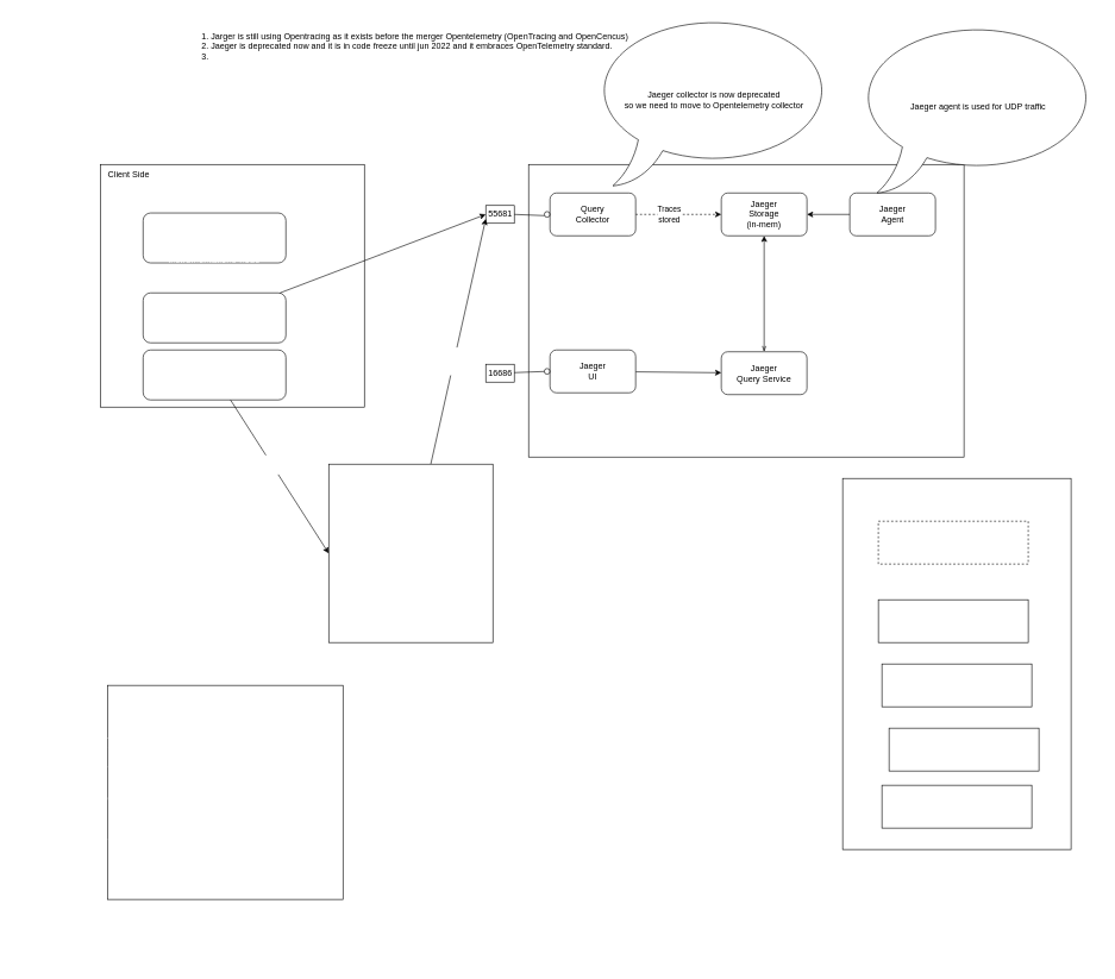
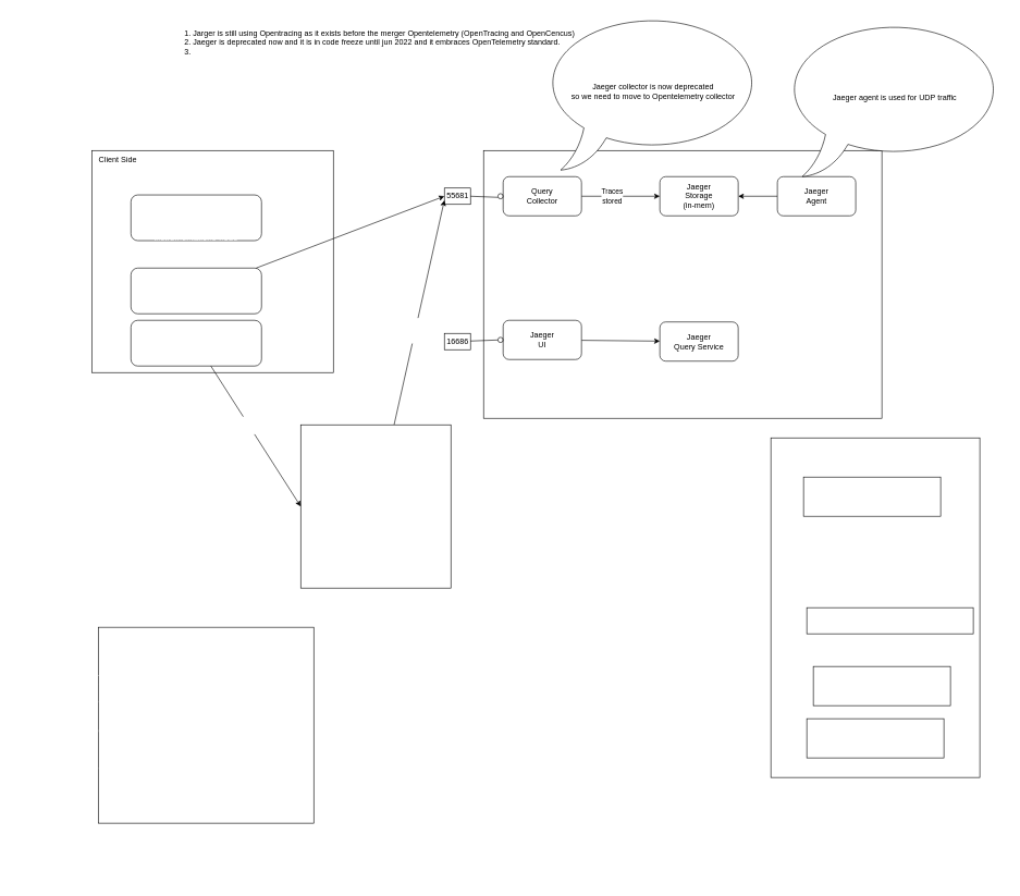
  <mxCell id="0" />
  <mxCell id="1" parent="0" />
  <mxCell id="2" value="" style="rounded=0;whiteSpace=wrap;html=1;" vertex="1" parent="1"><mxGeometry x="740" y="230" width="610" height="410" as="geometry" /></mxCell>
- <mxCell id="3" style="edgeStyle=none;html=1;entryX=0;entryY=0.5;entryDx=0;entryDy=0;dashed=1;" edge="1" parent="1" source="5" target="8"><mxGeometry relative="1" as="geometry" /></mxCell>
+ <mxCell id="3" style="edgeStyle=none;html=1;entryX=0;entryY=0.5;entryDx=0;entryDy=0;" edge="1" parent="1" source="5" target="8"><mxGeometry relative="1" as="geometry" /></mxCell>
  <mxCell id="4" value="Traces&lt;br&gt;stored" style="edgeLabel;html=1;align=center;verticalAlign=middle;resizable=0;points=[];" vertex="1" connectable="0" parent="3"><mxGeometry x="-0.24" y="1" relative="1" as="geometry"><mxPoint as="offset" /></mxGeometry></mxCell>
  <mxCell id="5" value="Query&lt;br&gt;Collector" style="rounded=1;whiteSpace=wrap;html=1;" vertex="1" parent="1"><mxGeometry x="770" y="270" width="120" height="60" as="geometry" /></mxCell>
  <mxCell id="6" style="edgeStyle=none;html=1;entryX=1;entryY=0.5;entryDx=0;entryDy=0;fontColor=#FFFFFF;startArrow=none;startFill=0;" edge="1" parent="1" source="7" target="8"><mxGeometry relative="1" as="geometry" /></mxCell>
  <mxCell id="7" value="Jaeger&lt;br&gt;Agent" style="rounded=1;whiteSpace=wrap;html=1;" vertex="1" parent="1"><mxGeometry x="1190" y="270" width="120" height="60" as="geometry" /></mxCell>
  <mxCell id="8" value="Jaeger&lt;br&gt;Storage&lt;br&gt;(in-mem)" style="rounded=1;whiteSpace=wrap;html=1;" vertex="1" parent="1"><mxGeometry x="1010" y="270" width="120" height="60" as="geometry" /></mxCell>
- <mxCell id="9" style="edgeStyle=none;html=1;entryX=0.5;entryY=1;entryDx=0;entryDy=0;startArrow=openThin;startFill=0;" edge="1" parent="1" source="10" target="8"><mxGeometry relative="1" as="geometry" /></mxCell>
  <mxCell id="10" value="Jaeger&lt;br&gt;Query Service" style="rounded=1;whiteSpace=wrap;html=1;" vertex="1" parent="1"><mxGeometry x="1010" y="492.5" width="120" height="60" as="geometry" /></mxCell>
  <mxCell id="11" style="edgeStyle=none;html=1;startArrow=none;startFill=0;" edge="1" parent="1" source="12" target="10"><mxGeometry relative="1" as="geometry" /></mxCell>
  <mxCell id="12" value="Jaeger&lt;br&gt;UI" style="rounded=1;whiteSpace=wrap;html=1;" vertex="1" parent="1"><mxGeometry x="770" y="490" width="120" height="60" as="geometry" /></mxCell>
  <mxCell id="13" value="16686" style="html=1;rounded=0;" vertex="1" parent="1"><mxGeometry x="680" y="510" width="40" height="25" as="geometry" /></mxCell>
  <mxCell id="14" value="" style="endArrow=none;html=1;rounded=0;align=center;verticalAlign=top;endFill=0;labelBackgroundColor=none;endSize=2;" edge="1" source="13" target="15" parent="1"><mxGeometry relative="1" as="geometry" /></mxCell>
  <mxCell id="15" value="" style="ellipse;html=1;fontSize=11;align=center;fillColor=none;points=[];aspect=fixed;resizable=0;verticalAlign=bottom;labelPosition=center;verticalLabelPosition=top;flipH=1;" vertex="1" parent="1"><mxGeometry x="762" y="516" width="8" height="8" as="geometry" /></mxCell>
  <mxCell id="16" value="55681" style="html=1;rounded=0;" vertex="1" parent="1"><mxGeometry x="680" y="287.5" width="40" height="25" as="geometry" /></mxCell>
  <mxCell id="17" value="" style="endArrow=none;html=1;rounded=0;align=center;verticalAlign=top;endFill=0;labelBackgroundColor=none;endSize=2;entryX=0.975;entryY=0.712;entryDx=0;entryDy=0;entryPerimeter=0;exitX=1;exitY=0.5;exitDx=0;exitDy=0;" edge="1" parent="1" target="18" source="16"><mxGeometry relative="1" as="geometry"><mxPoint x="600" y="140" as="sourcePoint" /><mxPoint x="610" y="270" as="targetPoint" /></mxGeometry></mxCell>
  <mxCell id="18" value="" style="ellipse;html=1;fontSize=11;align=center;fillColor=none;points=[];aspect=fixed;resizable=0;verticalAlign=bottom;labelPosition=center;verticalLabelPosition=top;flipH=1;" vertex="1" parent="1"><mxGeometry x="762" y="296" width="8" height="8" as="geometry" /></mxCell>
  <mxCell id="19" value="1. Jarger is still using Opentracing as it exists before the merger Opentelemetry (OpenTracing and OpenCencus)&lt;br&gt;2. Jaeger is deprecated now and it is in code freeze until jun 2022 and it embraces OpenTelemetry standard.&lt;br&gt;3.&amp;nbsp;" style="text;html=1;strokeColor=none;fillColor=none;align=left;verticalAlign=middle;whiteSpace=wrap;rounded=0;" vertex="1" parent="1"><mxGeometry x="280" y="50" width="740" height="30" as="geometry" /></mxCell>
  <mxCell id="20" value="Jaeger collector is now deprecated &lt;br&gt;so we need to move to Opentelemetry collector" style="whiteSpace=wrap;html=1;shape=mxgraph.basic.oval_callout" vertex="1" parent="1"><mxGeometry x="830" y="20" width="340" height="240" as="geometry" /></mxCell>
  <mxCell id="21" value="Jaeger agent is used for UDP traffic" style="whiteSpace=wrap;html=1;shape=mxgraph.basic.oval_callout" vertex="1" parent="1"><mxGeometry x="1200" y="30" width="340" height="240" as="geometry" /></mxCell>
  <mxCell id="22" value="" style="group" vertex="1" connectable="0" parent="1"><mxGeometry x="140" y="230" width="370" height="340" as="geometry" /></mxCell>
  <mxCell id="23" value="" style="rounded=0;whiteSpace=wrap;html=1;" vertex="1" parent="22"><mxGeometry width="370" height="340" as="geometry" /></mxCell>
  <mxCell id="24" value="Client Side" style="text;html=1;strokeColor=none;fillColor=none;align=center;verticalAlign=middle;whiteSpace=wrap;rounded=0;" vertex="1" parent="22"><mxGeometry x="-20" y="-20" width="120" height="68" as="geometry" /></mxCell>
  <mxCell id="25" value="&lt;p class=&quot;p1&quot; style=&quot;margin: 0px ; font-stretch: normal ; font-size: 13px ; line-height: normal ; font-family: &amp;#34;helvetica neue&amp;#34;&quot;&gt;&lt;font color=&quot;#ffffff&quot;&gt;@opentelemetry/api&lt;/font&gt;&lt;/p&gt;&lt;p class=&quot;p1&quot; style=&quot;margin: 0px ; font-stretch: normal ; font-size: 13px ; line-height: normal ; font-family: &amp;#34;helvetica neue&amp;#34;&quot;&gt;&lt;font color=&quot;#ffffff&quot;&gt;@opentelemetry/sdk-node&lt;/font&gt;&lt;/p&gt;&lt;p class=&quot;p1&quot; style=&quot;margin: 0px ; font-stretch: normal ; font-size: 13px ; line-height: normal ; font-family: &amp;#34;helvetica neue&amp;#34;&quot;&gt;&lt;font color=&quot;#ffffff&quot;&gt;@opentelemetry/auto-instrumentations-node&lt;/font&gt;&lt;/p&gt;" style="rounded=1;whiteSpace=wrap;html=1;" vertex="1" parent="22"><mxGeometry x="60" y="68" width="200" height="70" as="geometry" /></mxCell>
  <mxCell id="26" value="&lt;p class=&quot;p1&quot; style=&quot;margin: 0px ; font-stretch: normal ; font-size: 13px ; line-height: normal ; font-family: &amp;#34;helvetica neue&amp;#34;&quot;&gt;&lt;font color=&quot;#ffffff&quot;&gt;Jaeger Exporter&lt;/font&gt;&lt;/p&gt;" style="rounded=1;whiteSpace=wrap;html=1;" vertex="1" parent="22"><mxGeometry x="60" y="180" width="200" height="70" as="geometry" /></mxCell>
  <mxCell id="27" value="&lt;p class=&quot;p1&quot; style=&quot;margin: 0px ; font-stretch: normal ; font-size: 13px ; line-height: normal ; font-family: &amp;#34;helvetica neue&amp;#34;&quot;&gt;&lt;font color=&quot;#ffffff&quot;&gt;Opentelemetry Exporter&lt;/font&gt;&lt;/p&gt;" style="rounded=1;whiteSpace=wrap;html=1;" vertex="1" parent="22"><mxGeometry x="60" y="260" width="200" height="70" as="geometry" /></mxCell>
  <mxCell id="28" style="edgeStyle=none;html=1;fontColor=#FFFFFF;startArrow=none;startFill=0;" edge="1" parent="1" source="26"><mxGeometry relative="1" as="geometry"><mxPoint x="680" y="300" as="targetPoint" /></mxGeometry></mxCell>
  <mxCell id="29" style="edgeStyle=none;html=1;entryX=0;entryY=0.75;entryDx=0;entryDy=0;fontColor=#FFFFFF;startArrow=none;startFill=0;" edge="1" parent="1" source="31" target="16"><mxGeometry relative="1" as="geometry" /></mxCell>
  <mxCell id="30" value="Jaeger&lt;br&gt;compatible&amp;nbsp;&lt;br&gt;format" style="edgeLabel;html=1;align=center;verticalAlign=middle;resizable=0;points=[];fontColor=#FFFFFF;" vertex="1" connectable="0" parent="29"><mxGeometry x="-0.162" y="1" relative="1" as="geometry"><mxPoint as="offset" /></mxGeometry></mxCell>
  <mxCell id="31" value="Opentelemetry&lt;br&gt;Collector" style="rounded=0;whiteSpace=wrap;html=1;fontColor=#FFFFFF;" vertex="1" parent="1"><mxGeometry x="460" y="650" width="230" height="250" as="geometry" /></mxCell>
  <mxCell id="32" style="edgeStyle=none;html=1;entryX=0;entryY=0.5;entryDx=0;entryDy=0;fontColor=#FFFFFF;startArrow=none;startFill=0;" edge="1" parent="1" source="27" target="31"><mxGeometry relative="1" as="geometry" /></mxCell>
  <mxCell id="33" value="OTLP&amp;nbsp;&lt;br&gt;Protocol" style="edgeLabel;html=1;align=center;verticalAlign=middle;resizable=0;points=[];fontColor=#FFFFFF;" vertex="1" connectable="0" parent="32"><mxGeometry x="-0.156" relative="1" as="geometry"><mxPoint as="offset" /></mxGeometry></mxCell>
  <mxCell id="34" value="&lt;div style=&quot;text-align: left&quot;&gt;&lt;span&gt;Azure Monitor&lt;/span&gt;&lt;/div&gt;&lt;div style=&quot;text-align: left&quot;&gt;&lt;span&gt;(Azure Monitor Opentelemetry exporter)&lt;/span&gt;&lt;/div&gt;&lt;div style=&quot;text-align: left&quot;&gt;&lt;span&gt;Manual Instrumentation&lt;/span&gt;&lt;/div&gt;&lt;div style=&quot;text-align: left&quot;&gt;&lt;span&gt;Only Traces at the moment&lt;/span&gt;&lt;/div&gt;&lt;div style=&quot;text-align: left&quot;&gt;&lt;span&gt;Deployment Strategies&lt;/span&gt;&lt;/div&gt;&lt;div style=&quot;text-align: left&quot;&gt;&lt;span&gt;&amp;nbsp; &amp;nbsp;Direct -&amp;nbsp;&lt;/span&gt;&lt;span style=&quot;font-family: &amp;#34;segoe ui&amp;#34; , &amp;#34;segoeui&amp;#34; , &amp;#34;helvetica neue&amp;#34; , &amp;#34;helvetica&amp;#34; , &amp;#34;arial&amp;#34; , sans-serif&quot;&gt;A direct exporter sends telemetry in-process (from the application’s code) directly to Azure Monitor’s ingestion endpoint.&lt;/span&gt;&lt;/div&gt;&lt;div style=&quot;text-align: left&quot;&gt;&lt;span style=&quot;font-family: &amp;#34;segoe ui&amp;#34; , &amp;#34;segoeui&amp;#34; , &amp;#34;helvetica neue&amp;#34; , &amp;#34;helvetica&amp;#34; , &amp;#34;arial&amp;#34; , sans-serif&quot;&gt;&amp;nbsp;&amp;nbsp;&lt;/span&gt;&lt;/div&gt;&lt;div style=&quot;text-align: left&quot;&gt;&lt;span style=&quot;font-family: &amp;#34;segoe ui&amp;#34; , &amp;#34;segoeui&amp;#34; , &amp;#34;helvetica neue&amp;#34; , &amp;#34;helvetica&amp;#34; , &amp;#34;arial&amp;#34; , sans-serif&quot;&gt;&amp;nbsp; Agent Based - Opentelemetry Collector can be used as an agent in this case.&amp;nbsp;&lt;/span&gt;&lt;/div&gt;&lt;div style=&quot;text-align: left&quot;&gt;&lt;span style=&quot;font-family: &amp;#34;segoe ui&amp;#34; , &amp;#34;segoeui&amp;#34; , &amp;#34;helvetica neue&amp;#34; , &amp;#34;helvetica&amp;#34; , &amp;#34;arial&amp;#34; , sans-serif&quot;&gt;&amp;nbsp; &amp;nbsp;&lt;/span&gt;&lt;/div&gt;" style="rounded=0;whiteSpace=wrap;html=1;fontColor=#FFFFFF;" vertex="1" parent="1"><mxGeometry x="150" y="960" width="330" height="300" as="geometry" /></mxCell>
  <mxCell id="35" value="" style="rounded=0;whiteSpace=wrap;html=1;fontColor=#FFFFFF;" vertex="1" parent="1"><mxGeometry x="1180" y="670" width="320" height="520" as="geometry" /></mxCell>
  <mxCell id="36" value="Observability Platform" style="text;html=1;align=center;verticalAlign=middle;resizable=0;points=[];autosize=1;strokeColor=none;fillColor=none;fontColor=#FFFFFF;" vertex="1" parent="1"><mxGeometry x="1190" y="680" width="130" height="20" as="geometry" /></mxCell>
- <mxCell id="37" value="Prometheus" style="rounded=0;whiteSpace=wrap;html=1;fontColor=#FFFFFF;dashed=1;" vertex="1" parent="1"><mxGeometry x="1230" y="730" width="210" height="60" as="geometry" /></mxCell>
- <mxCell id="38" value="Datadog" style="rounded=0;whiteSpace=wrap;html=1;fontColor=#FFFFFF;" vertex="1" parent="1"><mxGeometry x="1230" y="840" width="210" height="60" as="geometry" /></mxCell>
- <mxCell id="39" value="Elastic" style="rounded=0;whiteSpace=wrap;html=1;fontColor=#FFFFFF;" vertex="1" parent="1"><mxGeometry x="1235" y="930" width="210" height="60" as="geometry" /></mxCell>
+ <mxCell id="37" value="Prometheus" style="rounded=0;whiteSpace=wrap;html=1;fontColor=#FFFFFF;" vertex="1" parent="1"><mxGeometry x="1230" y="730" width="210" height="60" as="geometry" /></mxCell>
+ <mxCell id="39" value="Elastic" style="rounded=0;whiteSpace=wrap;html=1;fontColor=#FFFFFF;" vertex="1" parent="1"><mxGeometry x="1235" y="930" width="255" height="40" as="geometry" /></mxCell>
  <mxCell id="40" value="New Relic" style="rounded=0;whiteSpace=wrap;html=1;fontColor=#FFFFFF;" vertex="1" parent="1"><mxGeometry x="1245" y="1020" width="210" height="60" as="geometry" /></mxCell>
  <mxCell id="41" value="Honeycomb" style="rounded=0;whiteSpace=wrap;html=1;fontColor=#FFFFFF;" vertex="1" parent="1"><mxGeometry x="1235" y="1100" width="210" height="60" as="geometry" /></mxCell>
  <mxCell id="42" value="&lt;br&gt;&lt;p class=&quot;p2&quot; style=&quot;margin: 0px ; font-stretch: normal ; font-size: 13px ; line-height: normal ; font-family: &amp;#34;helvetica neue&amp;#34;&quot;&gt;Telemetry data out of Lambda you'd need a lambda extension.&amp;nbsp;&amp;nbsp;&lt;/p&gt;&lt;p class=&quot;p2&quot; style=&quot;margin: 0px ; font-stretch: normal ; font-size: 13px ; line-height: normal ; font-family: &amp;#34;helvetica neue&amp;#34;&quot;&gt;If you used the OpenTelemetry/ADOT extension you would be configuring that extension/collector to export data either directly&amp;nbsp;&lt;/p&gt;&lt;p class=&quot;p2&quot; style=&quot;margin: 0px ; font-stretch: normal ; font-size: 13px ; line-height: normal ; font-family: &amp;#34;helvetica neue&amp;#34;&quot;&gt;&lt;i&gt;to&lt;/i&gt;&amp;nbsp;your vendor, or to a stand alone OpenTelemetry collector that would then forward that data on to your vendor.&lt;/p&gt;" style="text;html=1;align=left;verticalAlign=middle;resizable=0;points=[];autosize=1;strokeColor=none;fillColor=none;fontColor=#FFFFFF;" vertex="1" parent="1"><mxGeometry x="20" y="1280" width="750" height="70" as="geometry" /></mxCell>
